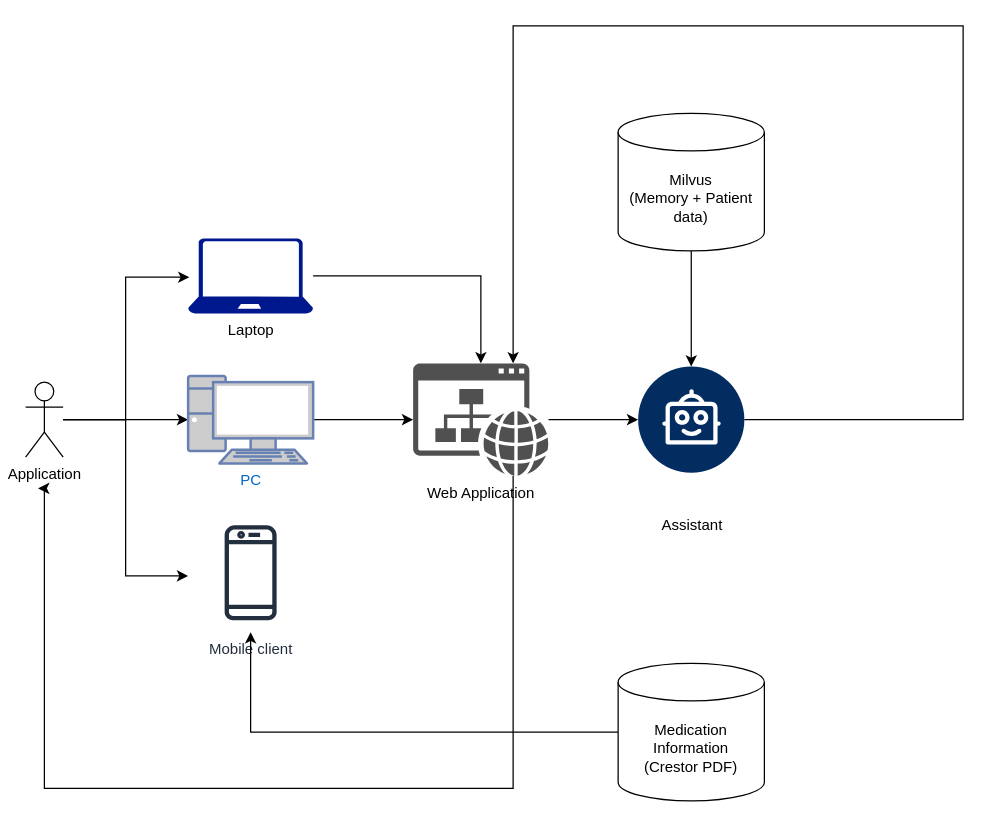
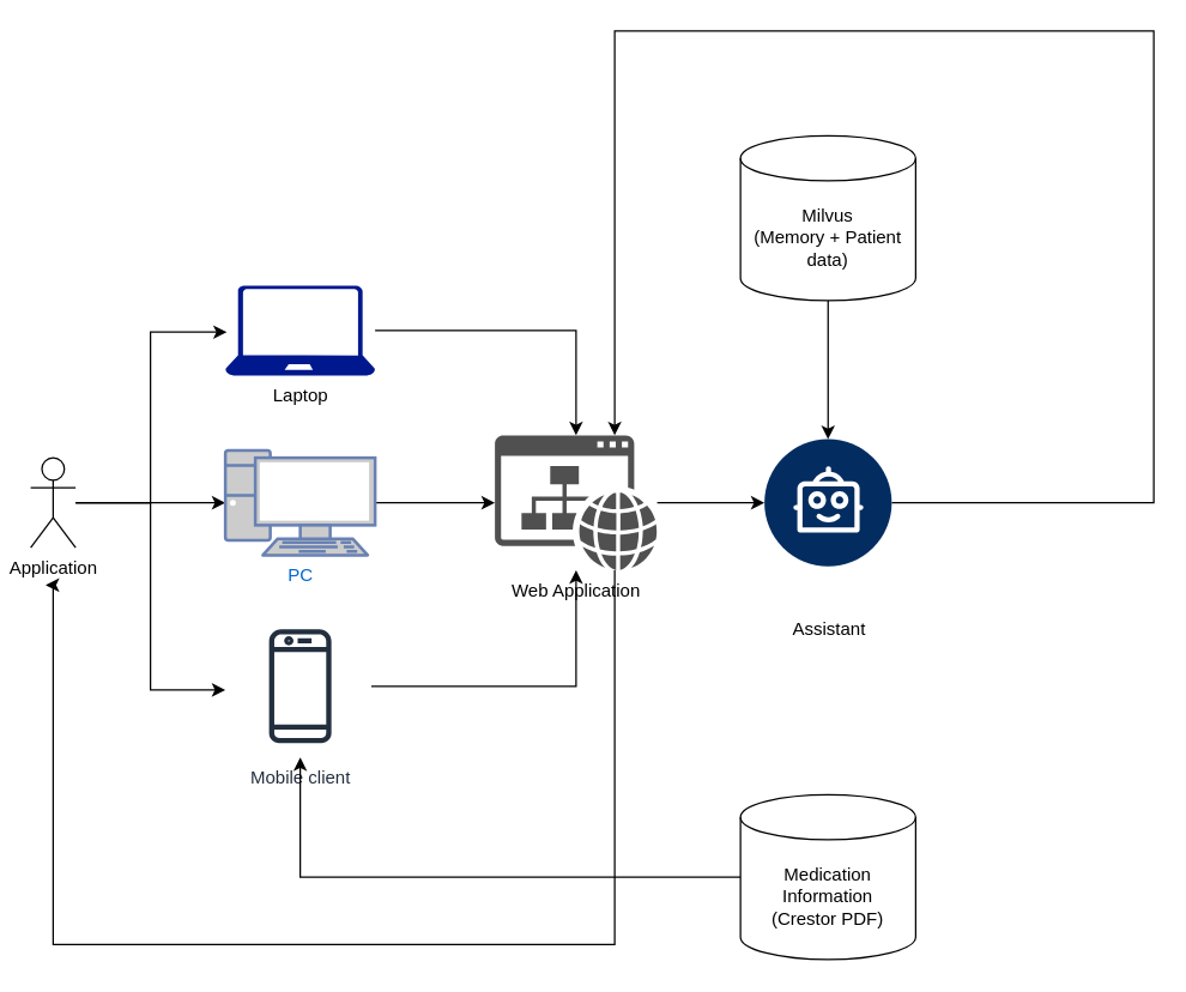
  <mxCell id="0" />
  <mxCell id="1" parent="0" />
  <mxCell id="2" style="edgeStyle=orthogonalEdgeStyle;rounded=0;orthogonalLoop=1;jettySize=auto;html=1;" edge="1" parent="1" source="4" target="6"><mxGeometry relative="1" as="geometry" /></mxCell>
  <mxCell id="3" style="edgeStyle=orthogonalEdgeStyle;rounded=0;orthogonalLoop=1;jettySize=auto;html=1;" edge="1" parent="1" source="4"><mxGeometry relative="1" as="geometry"><mxPoint x="150" y="460" as="targetPoint" /><Array as="points"><mxPoint x="100" y="335" /><mxPoint x="100" y="460" /></Array></mxGeometry></mxCell>
  <mxCell id="4" value="Application" style="shape=umlActor;verticalLabelPosition=bottom;verticalAlign=top;html=1;outlineConnect=0;" vertex="1" parent="1"><mxGeometry x="20" y="305" width="30" height="60" as="geometry" /></mxCell>
  <mxCell id="5" style="edgeStyle=orthogonalEdgeStyle;rounded=0;orthogonalLoop=1;jettySize=auto;html=1;" edge="1" parent="1" source="6" target="13"><mxGeometry relative="1" as="geometry" /></mxCell>
  <mxCell id="6" value="PC" style="fontColor=#0066CC;verticalAlign=top;verticalLabelPosition=bottom;labelPosition=center;align=center;html=1;outlineConnect=0;fillColor=#CCCCCC;strokeColor=#6881B3;gradientColor=none;gradientDirection=north;strokeWidth=2;shape=mxgraph.networks.pc;" vertex="1" parent="1"><mxGeometry x="150" y="300" width="100" height="70" as="geometry" /></mxCell>
  <mxCell id="7" style="edgeStyle=orthogonalEdgeStyle;rounded=0;orthogonalLoop=1;jettySize=auto;html=1;" edge="1" parent="1" source="8" target="13"><mxGeometry relative="1" as="geometry" /></mxCell>
  <mxCell id="8" value="Laptop" style="sketch=0;aspect=fixed;pointerEvents=1;shadow=0;dashed=0;html=1;strokeColor=none;labelPosition=center;verticalLabelPosition=bottom;verticalAlign=top;align=center;fillColor=#00188D;shape=mxgraph.azure.laptop" vertex="1" parent="1"><mxGeometry x="150" y="190" width="100" height="60" as="geometry" /></mxCell>
  <mxCell id="9" style="edgeStyle=orthogonalEdgeStyle;rounded=0;orthogonalLoop=1;jettySize=auto;html=1;entryX=0.01;entryY=0.517;entryDx=0;entryDy=0;entryPerimeter=0;" edge="1" parent="1" source="4" target="8"><mxGeometry relative="1" as="geometry" /></mxCell>
+ <mxCell id="10" style="edgeStyle=orthogonalEdgeStyle;rounded=0;orthogonalLoop=1;jettySize=auto;html=1;" edge="1" parent="1" source="11" target="13"><mxGeometry relative="1" as="geometry" /></mxCell>
  <mxCell id="11" value="Mobile client" style="sketch=0;outlineConnect=0;fontColor=#232F3E;gradientColor=none;strokeColor=#232F3E;fillColor=#ffffff;dashed=0;verticalLabelPosition=bottom;verticalAlign=top;align=center;html=1;fontSize=12;fontStyle=0;aspect=fixed;shape=mxgraph.aws4.resourceIcon;resIcon=mxgraph.aws4.mobile_client;" vertex="1" parent="1"><mxGeometry x="152.5" y="410" width="95" height="95" as="geometry" /></mxCell>
  <mxCell id="12" style="edgeStyle=orthogonalEdgeStyle;rounded=0;orthogonalLoop=1;jettySize=auto;html=1;" edge="1" parent="1" source="13" target="15"><mxGeometry relative="1" as="geometry"><mxPoint x="520" y="335" as="targetPoint" /></mxGeometry></mxCell>
  <mxCell id="13" value="&lt;div&gt;Web Application&lt;/div&gt;" style="sketch=0;pointerEvents=1;shadow=0;dashed=0;html=1;strokeColor=none;fillColor=#505050;labelPosition=center;verticalLabelPosition=bottom;verticalAlign=top;outlineConnect=0;align=center;shape=mxgraph.office.concepts.website;" vertex="1" parent="1"><mxGeometry x="330" y="290" width="108.37" height="90" as="geometry" /></mxCell>
  <mxCell id="14" style="edgeStyle=orthogonalEdgeStyle;rounded=0;orthogonalLoop=1;jettySize=auto;html=1;" edge="1" parent="1" source="15" target="13"><mxGeometry relative="1" as="geometry"><mxPoint x="780" y="50" as="targetPoint" /><Array as="points"><mxPoint x="770" y="335" /><mxPoint x="770" y="20" /><mxPoint x="410" y="20" /></Array></mxGeometry></mxCell>
  <mxCell id="15" value="Assistant" style="verticalLabelPosition=bottom;aspect=fixed;html=1;shape=mxgraph.salesforce.bots2;" vertex="1" parent="1"><mxGeometry x="510" y="292.5" width="85" height="85" as="geometry" /></mxCell>
  <mxCell id="16" style="edgeStyle=orthogonalEdgeStyle;rounded=0;orthogonalLoop=1;jettySize=auto;html=1;" edge="1" parent="1" source="17" target="15"><mxGeometry relative="1" as="geometry" /></mxCell>
  <mxCell id="17" value="Milvus&lt;br&gt;(Memory + Patient data)" style="shape=cylinder3;whiteSpace=wrap;html=1;boundedLbl=1;backgroundOutline=1;size=15;" vertex="1" parent="1"><mxGeometry x="494" y="90" width="117" height="110" as="geometry" /></mxCell>
  <mxCell id="18" style="edgeStyle=orthogonalEdgeStyle;rounded=0;orthogonalLoop=1;jettySize=auto;html=1;" edge="1" parent="1" source="19" target="11"><mxGeometry relative="1" as="geometry" /></mxCell>
  <mxCell id="19" value="Medication Information&lt;br&gt;(Crestor PDF)" style="shape=cylinder3;whiteSpace=wrap;html=1;boundedLbl=1;backgroundOutline=1;size=15;" vertex="1" parent="1"><mxGeometry x="494" y="530" width="117" height="110" as="geometry" /></mxCell>
  <mxCell id="20" style="edgeStyle=orthogonalEdgeStyle;rounded=0;orthogonalLoop=1;jettySize=auto;html=1;" edge="1" parent="1" source="13"><mxGeometry relative="1" as="geometry"><mxPoint x="30" y="390" as="targetPoint" /><Array as="points"><mxPoint x="410" y="630" /><mxPoint x="35" y="630" /></Array></mxGeometry></mxCell>
